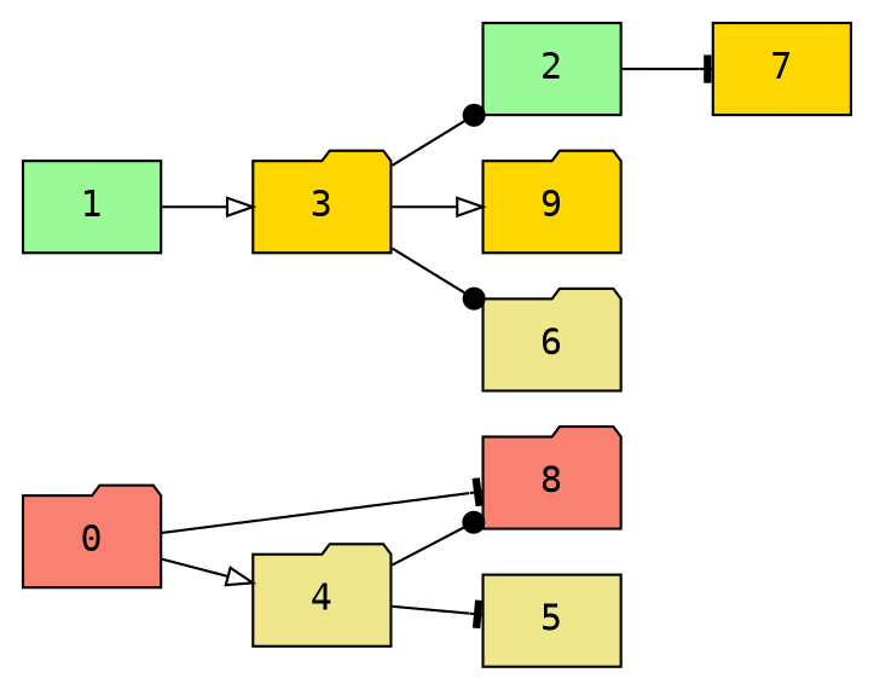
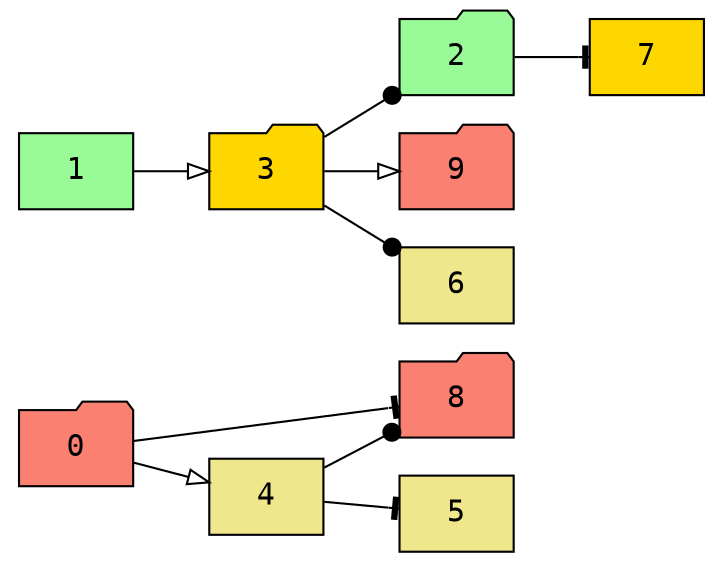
  digraph {
    fontname="DejaVu Sans Mono"
    rankdir=LR
    node [fillcolor=salmon fontname="DejaVu Sans Mono" shape=box style=filled]
    edge [arrowhead=onormal fontname="DejaVu Sans Mono"]
    0 [shape=folder]
-   4 [fillcolor=khaki shape=folder]
+   4 [fillcolor=khaki]
    8 [shape=folder]
    1 [fillcolor=palegreen]
    3 [fillcolor=gold shape=folder]
    5 [fillcolor=khaki]
-   2 [fillcolor=palegreen]
-   9 [fillcolor=gold shape=folder]
-   6 [fillcolor=khaki shape=folder]
+   2 [fillcolor=palegreen shape=folder]
+   9 [shape=folder]
+   6 [fillcolor=khaki]
    7 [fillcolor=gold]
    0 -> 4
    0 -> 8 [arrowhead=tee]
    4 -> 8 [arrowhead=dot]
    4 -> 5 [arrowhead=tee]
    1 -> 3
    3 -> 2 [arrowhead=dot]
    3 -> 9
    3 -> 6 [arrowhead=dot]
    2 -> 7 [arrowhead=tee]
  }
